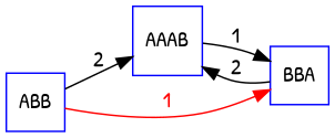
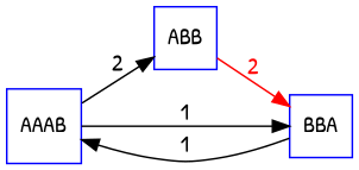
  digraph {
    fontname="Patrick Hand"
    rankdir=LR
    node [color=blue fontname="Patrick Hand" shape=square]
    edge [fontname="Patrick Hand"]
    n1 [label=AAAB]
    n2 [label=ABB]
    n3 [label=BBA]
-   n2 -> n1 [label=2]
+   n1 -> n2 [label=2]
    n1 -> n3 [label=1]
-   n2 -> n3 [color=red fontcolor=red label=1]
-   n3 -> n1 [label=2]
+   n2 -> n3 [color=red fontcolor=red label=2]
+   n3 -> n1 [label=1]
  }
